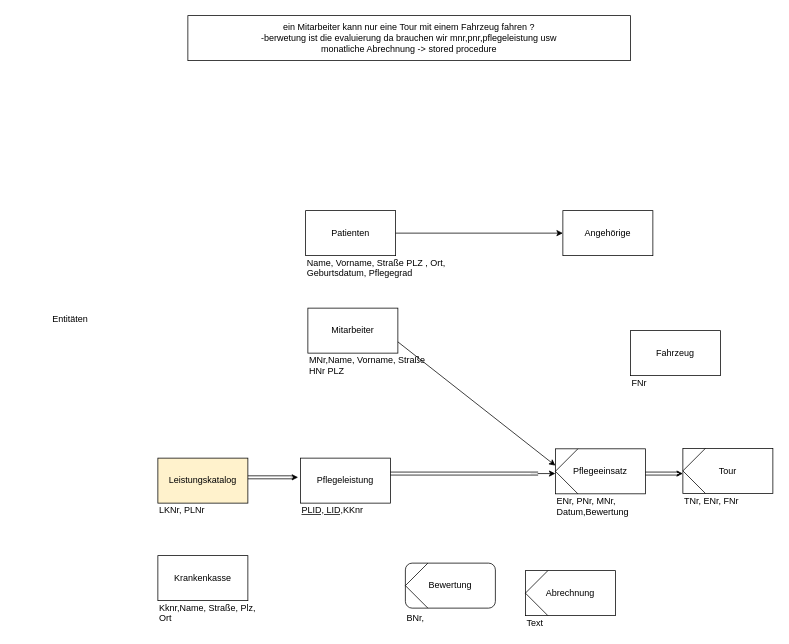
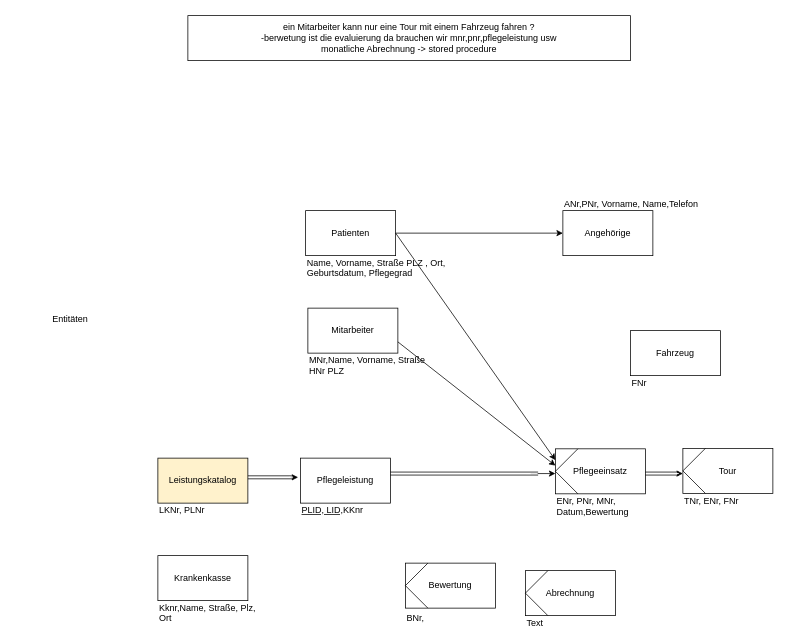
  <mxCell id="0" />
  <mxCell id="1" parent="0" />
  <mxCell id="2" value="" style="group" vertex="1" connectable="0" parent="1"><mxGeometry x="410" y="410" width="180" height="76" as="geometry" /></mxCell>
  <mxCell id="3" value="Mitarbeiter" style="rounded=0;whiteSpace=wrap;html=1;container=0;" vertex="1" parent="2"><mxGeometry width="120" height="60" as="geometry" /></mxCell>
  <mxCell id="4" value="MNr,Name, Vorname, Straße HNr PLZ&amp;nbsp;" style="text;html=1;strokeColor=none;fillColor=none;align=left;verticalAlign=top;whiteSpace=wrap;rounded=0;fontFamily=Helvetica;horizontal=1;container=0;" vertex="1" parent="2"><mxGeometry y="56" width="180" height="20" as="geometry" /></mxCell>
  <mxCell id="5" value="" style="group" vertex="1" connectable="0" parent="1"><mxGeometry x="407" y="280" width="227" height="76" as="geometry" /></mxCell>
  <mxCell id="6" value="Patienten" style="rounded=0;whiteSpace=wrap;html=1;container=0;" vertex="1" parent="5"><mxGeometry width="120" height="60" as="geometry" /></mxCell>
  <mxCell id="7" value="Name, Vorname, Straße PLZ , Ort, Geburtsdatum, Pflegegrad" style="text;html=1;strokeColor=none;fillColor=none;align=left;verticalAlign=top;whiteSpace=wrap;rounded=0;fontFamily=Helvetica;horizontal=1;container=0;" vertex="1" parent="5"><mxGeometry y="56" width="210" height="20" as="geometry" /></mxCell>
  <mxCell id="8" value="" style="group" vertex="1" connectable="0" parent="1"><mxGeometry x="210" y="610" width="120" height="76" as="geometry" /></mxCell>
  <mxCell id="9" value="Leistungskatalog" style="rounded=0;whiteSpace=wrap;html=1;container=0;fillColor=#fff2cc;" vertex="1" parent="8"><mxGeometry width="120" height="60" as="geometry" /></mxCell>
  <mxCell id="10" value="LKNr, PLNr" style="text;html=1;strokeColor=none;fillColor=none;align=left;verticalAlign=top;whiteSpace=wrap;rounded=0;fontFamily=Helvetica;horizontal=1;container=0;" vertex="1" parent="8"><mxGeometry y="56" width="110" height="20" as="geometry" /></mxCell>
  <mxCell id="11" value="" style="group" vertex="1" connectable="0" parent="1"><mxGeometry x="740" y="597.6" width="130" height="76" as="geometry" /></mxCell>
  <mxCell id="12" value="Pflegeeinsatz" style="rounded=0;whiteSpace=wrap;html=1;" vertex="1" parent="11"><mxGeometry width="120" height="60" as="geometry" /></mxCell>
  <mxCell id="13" value="" style="endArrow=none;html=1;rounded=0;exitX=0;exitY=0.5;exitDx=0;exitDy=0;entryX=0.25;entryY=0;entryDx=0;entryDy=0;" edge="1" parent="11" source="12" target="12"><mxGeometry width="50" height="50" relative="1" as="geometry"><mxPoint x="209" y="220" as="sourcePoint" /><mxPoint x="259" y="170" as="targetPoint" /></mxGeometry></mxCell>
  <mxCell id="14" value="" style="endArrow=none;html=1;rounded=0;entryX=0.25;entryY=1;entryDx=0;entryDy=0;exitX=0;exitY=0.5;exitDx=0;exitDy=0;" edge="1" parent="11" source="12" target="12"><mxGeometry width="50" height="50" relative="1" as="geometry"><mxPoint x="210" y="300" as="sourcePoint" /><mxPoint x="220" y="240" as="targetPoint" /></mxGeometry></mxCell>
  <mxCell id="15" value="ENr, PNr, MNr, Datum,Bewertung" style="text;html=1;strokeColor=none;fillColor=none;align=left;verticalAlign=top;whiteSpace=wrap;rounded=0;fontFamily=Helvetica;horizontal=1;" vertex="1" parent="11"><mxGeometry y="56" width="130" height="20" as="geometry" /></mxCell>
  <mxCell id="16" value="" style="group" vertex="1" connectable="0" parent="1"><mxGeometry x="190" y="670" width="170" height="146" as="geometry" /></mxCell>
  <mxCell id="17" value="" style="group" vertex="1" connectable="0" parent="16"><mxGeometry x="20" y="70" width="150" height="76" as="geometry" /></mxCell>
  <mxCell id="18" value="Krankenkasse" style="rounded=0;whiteSpace=wrap;html=1;container=0;" vertex="1" parent="17"><mxGeometry width="120" height="60" as="geometry" /></mxCell>
  <mxCell id="19" value="Kknr,Name, Straße, Plz, Ort" style="text;html=1;strokeColor=none;fillColor=none;align=left;verticalAlign=top;whiteSpace=wrap;rounded=0;fontFamily=Helvetica;horizontal=1;container=0;" vertex="1" parent="17"><mxGeometry y="56" width="150" height="20" as="geometry" /></mxCell>
  <mxCell id="20" value="" style="endArrow=classic;html=1;rounded=0;endFill=1;exitX=1;exitY=0.75;exitDx=0;exitDy=0;entryX=0;entryY=0.373;entryDx=0;entryDy=0;entryPerimeter=0;" edge="1" parent="1" source="3" target="12"><mxGeometry width="50" height="50" relative="1" as="geometry"><mxPoint x="600" y="590" as="sourcePoint" /><mxPoint x="780" y="520" as="targetPoint" /></mxGeometry></mxCell>
  <mxCell id="21" value="" style="group" vertex="1" connectable="0" parent="1"><mxGeometry x="400" y="610" width="140" height="76" as="geometry" /></mxCell>
  <mxCell id="22" value="Pflegeleistung" style="rounded=0;whiteSpace=wrap;html=1;container=0;" vertex="1" parent="21"><mxGeometry width="120" height="60" as="geometry" /></mxCell>
  <mxCell id="23" value="&lt;u&gt;PLID, LID,&lt;/u&gt;KKnr" style="text;html=1;strokeColor=none;fillColor=none;align=left;verticalAlign=top;whiteSpace=wrap;rounded=0;fontFamily=Helvetica;horizontal=1;container=0;" vertex="1" parent="21"><mxGeometry y="56" width="140" height="20" as="geometry" /></mxCell>
  <mxCell id="24" value="" style="group" vertex="1" connectable="0" parent="1"><mxGeometry x="520" y="630" width="220" height="1.2" as="geometry" /></mxCell>
  <mxCell id="25" value="" style="endArrow=classic;html=1;rounded=0;endFill=1;" edge="1" parent="24"><mxGeometry width="50" height="50" relative="1" as="geometry"><mxPoint x="187.164" y="0.6" as="sourcePoint" /><mxPoint x="220.0" y="0.6" as="targetPoint" /></mxGeometry></mxCell>
  <mxCell id="26" value="" style="endArrow=none;html=1;rounded=0;shape=link;" edge="1" parent="24"><mxGeometry width="50" height="50" relative="1" as="geometry"><mxPoint y="0.6" as="sourcePoint" /><mxPoint x="197.015" y="0.6" as="targetPoint" /></mxGeometry></mxCell>
  <mxCell id="27" value="" style="rounded=0;whiteSpace=wrap;html=1;strokeColor=none;" vertex="1" parent="24"><mxGeometry x="180.597" width="15.761" height="1.2" as="geometry" /></mxCell>
  <mxCell id="28" value="" style="group" vertex="1" connectable="0" parent="1"><mxGeometry x="330" y="635" width="67" height="1.2" as="geometry" /></mxCell>
  <mxCell id="29" value="" style="endArrow=classic;html=1;rounded=0;endFill=1;" edge="1" parent="28"><mxGeometry width="50" height="50" relative="1" as="geometry"><mxPoint x="57" y="0.6" as="sourcePoint" /><mxPoint x="67" y="0.6" as="targetPoint" /></mxGeometry></mxCell>
  <mxCell id="30" value="" style="endArrow=none;html=1;rounded=0;shape=link;" edge="1" parent="28"><mxGeometry width="50" height="50" relative="1" as="geometry"><mxPoint y="0.6" as="sourcePoint" /><mxPoint x="60" y="0.6" as="targetPoint" /></mxGeometry></mxCell>
  <mxCell id="31" value="" style="rounded=0;whiteSpace=wrap;html=1;strokeColor=none;" vertex="1" parent="28"><mxGeometry x="55" width="4.8" height="1.2" as="geometry" /></mxCell>
  <mxCell id="32" value="" style="group" vertex="1" connectable="0" parent="1"><mxGeometry x="910" y="597" width="120" height="76" as="geometry" /></mxCell>
  <mxCell id="33" value="Tour" style="rounded=0;whiteSpace=wrap;html=1;" vertex="1" parent="32"><mxGeometry width="120" height="60" as="geometry" /></mxCell>
  <mxCell id="34" value="" style="endArrow=none;html=1;rounded=0;exitX=0;exitY=0.5;exitDx=0;exitDy=0;entryX=0.25;entryY=0;entryDx=0;entryDy=0;" edge="1" parent="32" source="33" target="33"><mxGeometry width="50" height="50" relative="1" as="geometry"><mxPoint x="209" y="220" as="sourcePoint" /><mxPoint x="259" y="170" as="targetPoint" /></mxGeometry></mxCell>
  <mxCell id="35" value="" style="endArrow=none;html=1;rounded=0;entryX=0.25;entryY=1;entryDx=0;entryDy=0;exitX=0;exitY=0.5;exitDx=0;exitDy=0;" edge="1" parent="32" source="33" target="33"><mxGeometry width="50" height="50" relative="1" as="geometry"><mxPoint x="210" y="300" as="sourcePoint" /><mxPoint x="220" y="240" as="targetPoint" /></mxGeometry></mxCell>
  <mxCell id="36" value="TNr, ENr, FNr" style="text;html=1;strokeColor=none;fillColor=none;align=left;verticalAlign=top;whiteSpace=wrap;rounded=0;fontFamily=Helvetica;horizontal=1;" vertex="1" parent="32"><mxGeometry y="56" width="90" height="20" as="geometry" /></mxCell>
  <mxCell id="37" value="&lt;div&gt;ein Mitarbeiter kann nur eine Tour mit einem Fahrzeug fahren ?&lt;/div&gt;&lt;div&gt;-berwetung ist die evaluierung da brauchen wir mnr,pnr,pflegeleistung usw&lt;/div&gt;&lt;div&gt;monatliche Abrechnung -&amp;gt; stored procedure &lt;br&gt;&lt;/div&gt;" style="rounded=0;whiteSpace=wrap;html=1;" vertex="1" parent="1"><mxGeometry x="250" y="20" width="590" height="60" as="geometry" /></mxCell>
  <mxCell id="38" value="" style="group" vertex="1" connectable="0" parent="1"><mxGeometry x="860" y="630" width="50" height="1.2" as="geometry" /></mxCell>
  <mxCell id="39" value="" style="endArrow=classic;html=1;rounded=0;endFill=1;" edge="1" parent="38"><mxGeometry width="50" height="50" relative="1" as="geometry"><mxPoint x="42.537" y="0.6" as="sourcePoint" /><mxPoint x="50" y="0.6" as="targetPoint" /></mxGeometry></mxCell>
  <mxCell id="40" value="" style="endArrow=none;html=1;rounded=0;shape=link;" edge="1" parent="38"><mxGeometry width="50" height="50" relative="1" as="geometry"><mxPoint y="0.6" as="sourcePoint" /><mxPoint x="44.776" y="0.6" as="targetPoint" /></mxGeometry></mxCell>
  <mxCell id="41" value="" style="rounded=0;whiteSpace=wrap;html=1;strokeColor=none;" vertex="1" parent="38"><mxGeometry x="41.045" width="3.582" height="1.2" as="geometry" /></mxCell>
  <mxCell id="42" value="" style="group" vertex="1" connectable="0" parent="1"><mxGeometry x="840" y="440" width="120" height="76" as="geometry" /></mxCell>
  <mxCell id="43" value="Fahrzeug" style="rounded=0;whiteSpace=wrap;html=1;container=0;" vertex="1" parent="42"><mxGeometry width="120" height="60" as="geometry" /></mxCell>
  <mxCell id="44" value="FNr" style="text;html=1;strokeColor=none;fillColor=none;align=left;verticalAlign=top;whiteSpace=wrap;rounded=0;fontFamily=Helvetica;horizontal=1;container=0;" vertex="1" parent="42"><mxGeometry y="56" width="60" height="20" as="geometry" /></mxCell>
  <mxCell id="45" value="" style="group" vertex="1" connectable="0" parent="1"><mxGeometry x="750" y="260" width="230" height="80" as="geometry" /></mxCell>
+ <mxCell id="46" value="ANr,PNr, Vorname, Name,Telefon" style="text;html=1;strokeColor=none;fillColor=none;align=left;verticalAlign=bottom;whiteSpace=wrap;rounded=0;fontFamily=Helvetica;horizontal=1;" vertex="1" parent="45"><mxGeometry width="230" height="20" as="geometry" /></mxCell>
  <mxCell id="47" value="Angehörige" style="rounded=0;whiteSpace=wrap;html=1;" vertex="1" parent="45"><mxGeometry y="20" width="120" height="60" as="geometry" /></mxCell>
  <mxCell id="48" value="" style="endArrow=classic;html=1;rounded=0;endFill=1;entryX=0;entryY=0.5;entryDx=0;entryDy=0;exitX=1;exitY=0.5;exitDx=0;exitDy=0;" edge="1" parent="1" source="6" target="47"><mxGeometry width="50" height="50" relative="1" as="geometry"><mxPoint x="530" y="520" as="sourcePoint" /><mxPoint x="740" y="560" as="targetPoint" /></mxGeometry></mxCell>
+ <mxCell id="49" value="" style="endArrow=classic;html=1;rounded=0;endFill=1;exitX=1;exitY=0.5;exitDx=0;exitDy=0;entryX=0;entryY=0.25;entryDx=0;entryDy=0;" edge="1" parent="1" source="6" target="12"><mxGeometry width="50" height="50" relative="1" as="geometry"><mxPoint x="530" y="310" as="sourcePoint" /><mxPoint x="740" y="560" as="targetPoint" /></mxGeometry></mxCell>
  <mxCell id="50" value="" style="group" vertex="1" connectable="0" parent="1"><mxGeometry x="700" y="760" width="120" height="76" as="geometry" /></mxCell>
  <mxCell id="51" value="Text" style="text;html=1;strokeColor=none;fillColor=none;align=left;verticalAlign=top;whiteSpace=wrap;rounded=0;fontFamily=Helvetica;horizontal=1;" vertex="1" parent="50"><mxGeometry y="56" width="60" height="20" as="geometry" /></mxCell>
  <mxCell id="52" value="Abrechnung" style="rounded=0;whiteSpace=wrap;html=1;" vertex="1" parent="1"><mxGeometry x="700" y="760" width="120" height="60" as="geometry" /></mxCell>
  <mxCell id="53" value="" style="endArrow=none;html=1;rounded=0;exitX=0;exitY=0.5;exitDx=0;exitDy=0;entryX=0.25;entryY=0;entryDx=0;entryDy=0;" edge="1" parent="1" source="52" target="52"><mxGeometry width="50" height="50" relative="1" as="geometry"><mxPoint x="859" y="740" as="sourcePoint" /><mxPoint x="909" y="690" as="targetPoint" /></mxGeometry></mxCell>
  <mxCell id="54" value="" style="endArrow=none;html=1;rounded=0;entryX=0.25;entryY=1;entryDx=0;entryDy=0;exitX=0;exitY=0.5;exitDx=0;exitDy=0;" edge="1" parent="1" source="52" target="52"><mxGeometry width="50" height="50" relative="1" as="geometry"><mxPoint x="860" y="820" as="sourcePoint" /><mxPoint x="870" y="760" as="targetPoint" /></mxGeometry></mxCell>
- <mxCell id="55" value="Bewertung" style="whiteSpace=wrap;html=1;rounded=1;" vertex="1" parent="1"><mxGeometry x="540" y="750" width="120" height="60" as="geometry" /></mxCell>
+ <mxCell id="55" value="Bewertung" style="rounded=0;whiteSpace=wrap;html=1;" vertex="1" parent="1"><mxGeometry x="540" y="750" width="120" height="60" as="geometry" /></mxCell>
  <mxCell id="56" value="" style="endArrow=none;html=1;rounded=0;exitX=0;exitY=0.5;exitDx=0;exitDy=0;entryX=0.25;entryY=0;entryDx=0;entryDy=0;" edge="1" parent="1" source="55" target="55"><mxGeometry width="50" height="50" relative="1" as="geometry"><mxPoint x="859" y="740" as="sourcePoint" /><mxPoint x="909" y="690" as="targetPoint" /></mxGeometry></mxCell>
  <mxCell id="57" value="" style="endArrow=none;html=1;rounded=0;entryX=0.25;entryY=1;entryDx=0;entryDy=0;exitX=0;exitY=0.5;exitDx=0;exitDy=0;" edge="1" parent="1" source="55" target="55"><mxGeometry width="50" height="50" relative="1" as="geometry"><mxPoint x="860" y="820" as="sourcePoint" /><mxPoint x="870" y="760" as="targetPoint" /></mxGeometry></mxCell>
  <mxCell id="58" value="BNr,&amp;nbsp;" style="text;html=1;strokeColor=none;fillColor=none;align=left;verticalAlign=top;whiteSpace=wrap;rounded=0;fontFamily=Helvetica;horizontal=1;" vertex="1" parent="1"><mxGeometry x="540" y="810" width="60" height="20" as="geometry" /></mxCell>
  <mxCell id="59" value="Entitäten&amp;nbsp;" style="text;html=1;align=center;verticalAlign=middle;whiteSpace=wrap;rounded=0;" vertex="1" parent="1"><mxGeometry x="20" y="410" width="150" height="30" as="geometry" /></mxCell>
